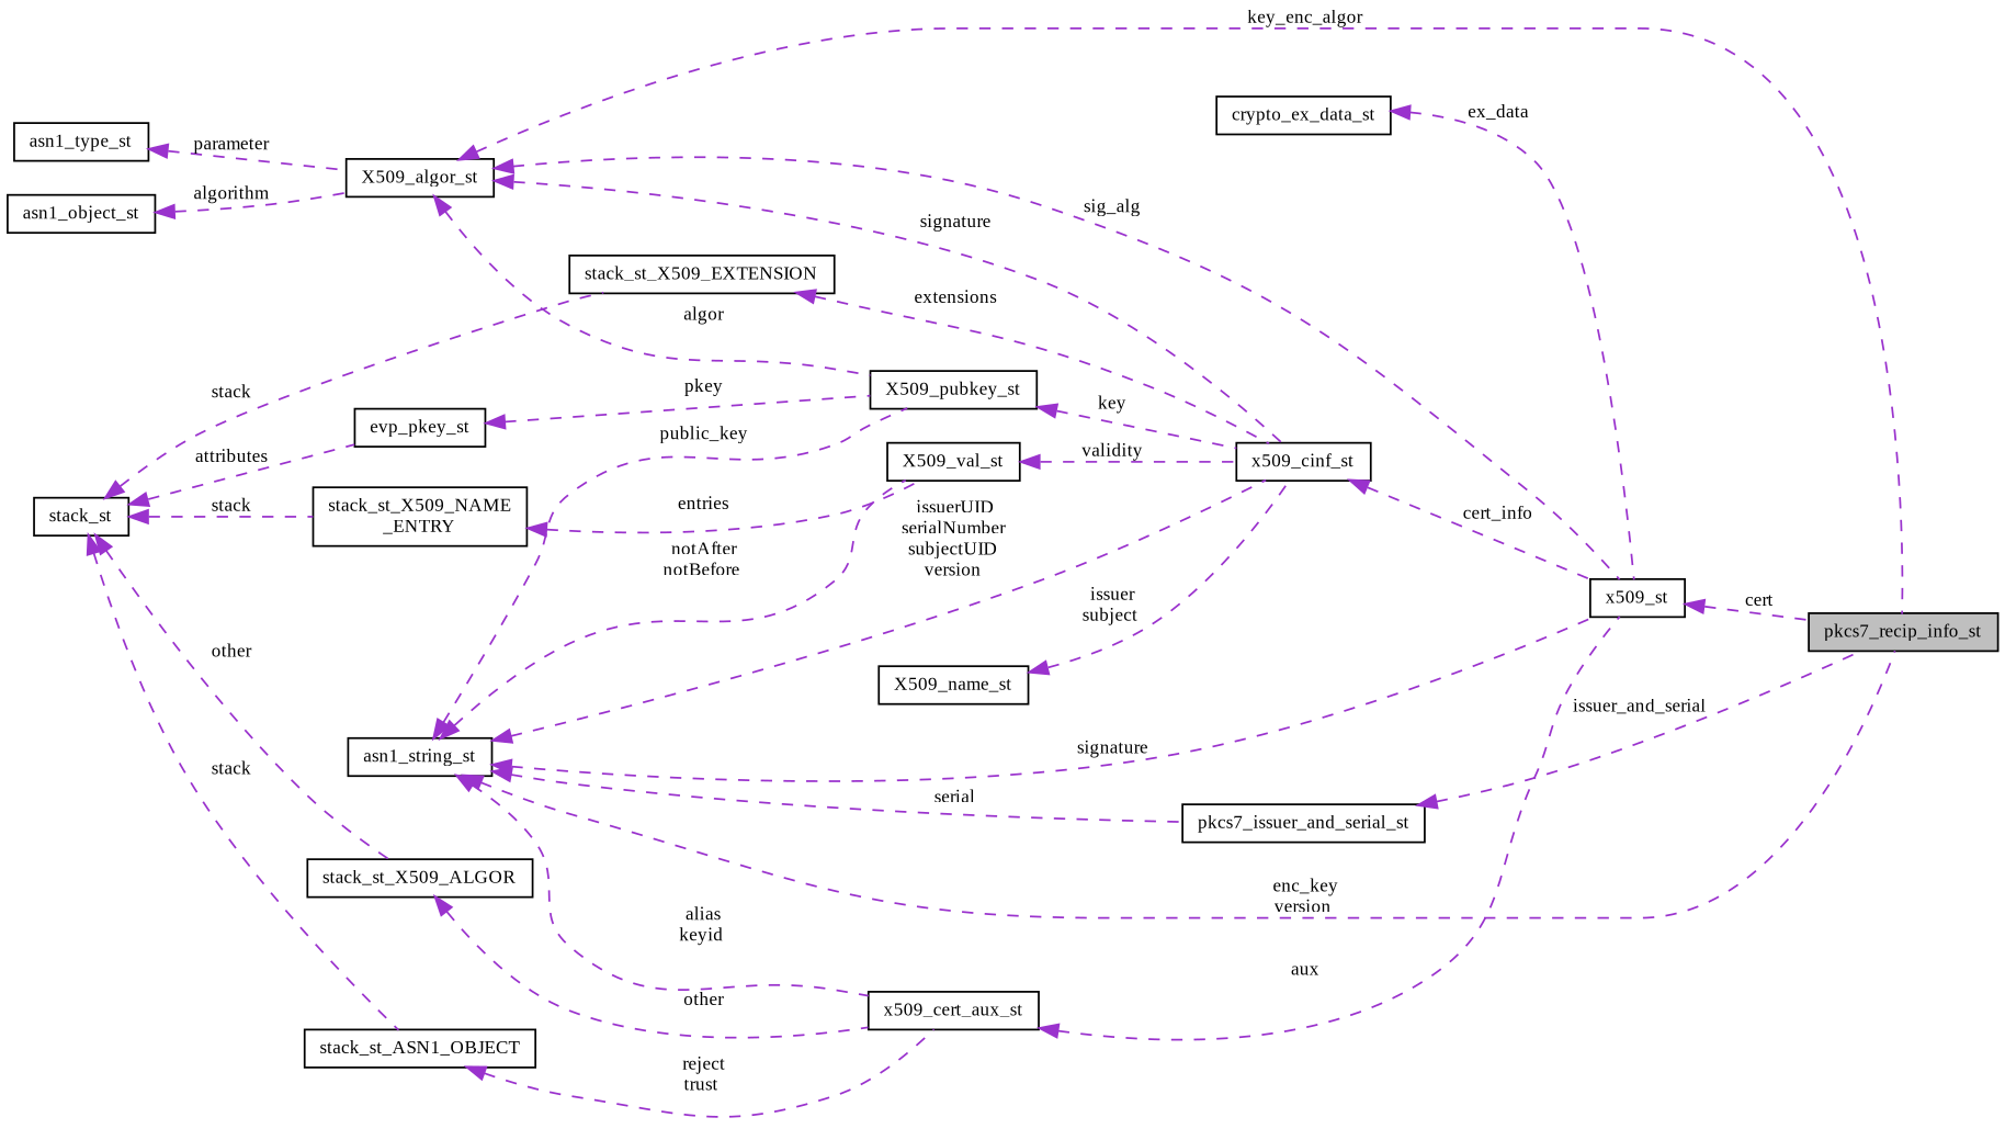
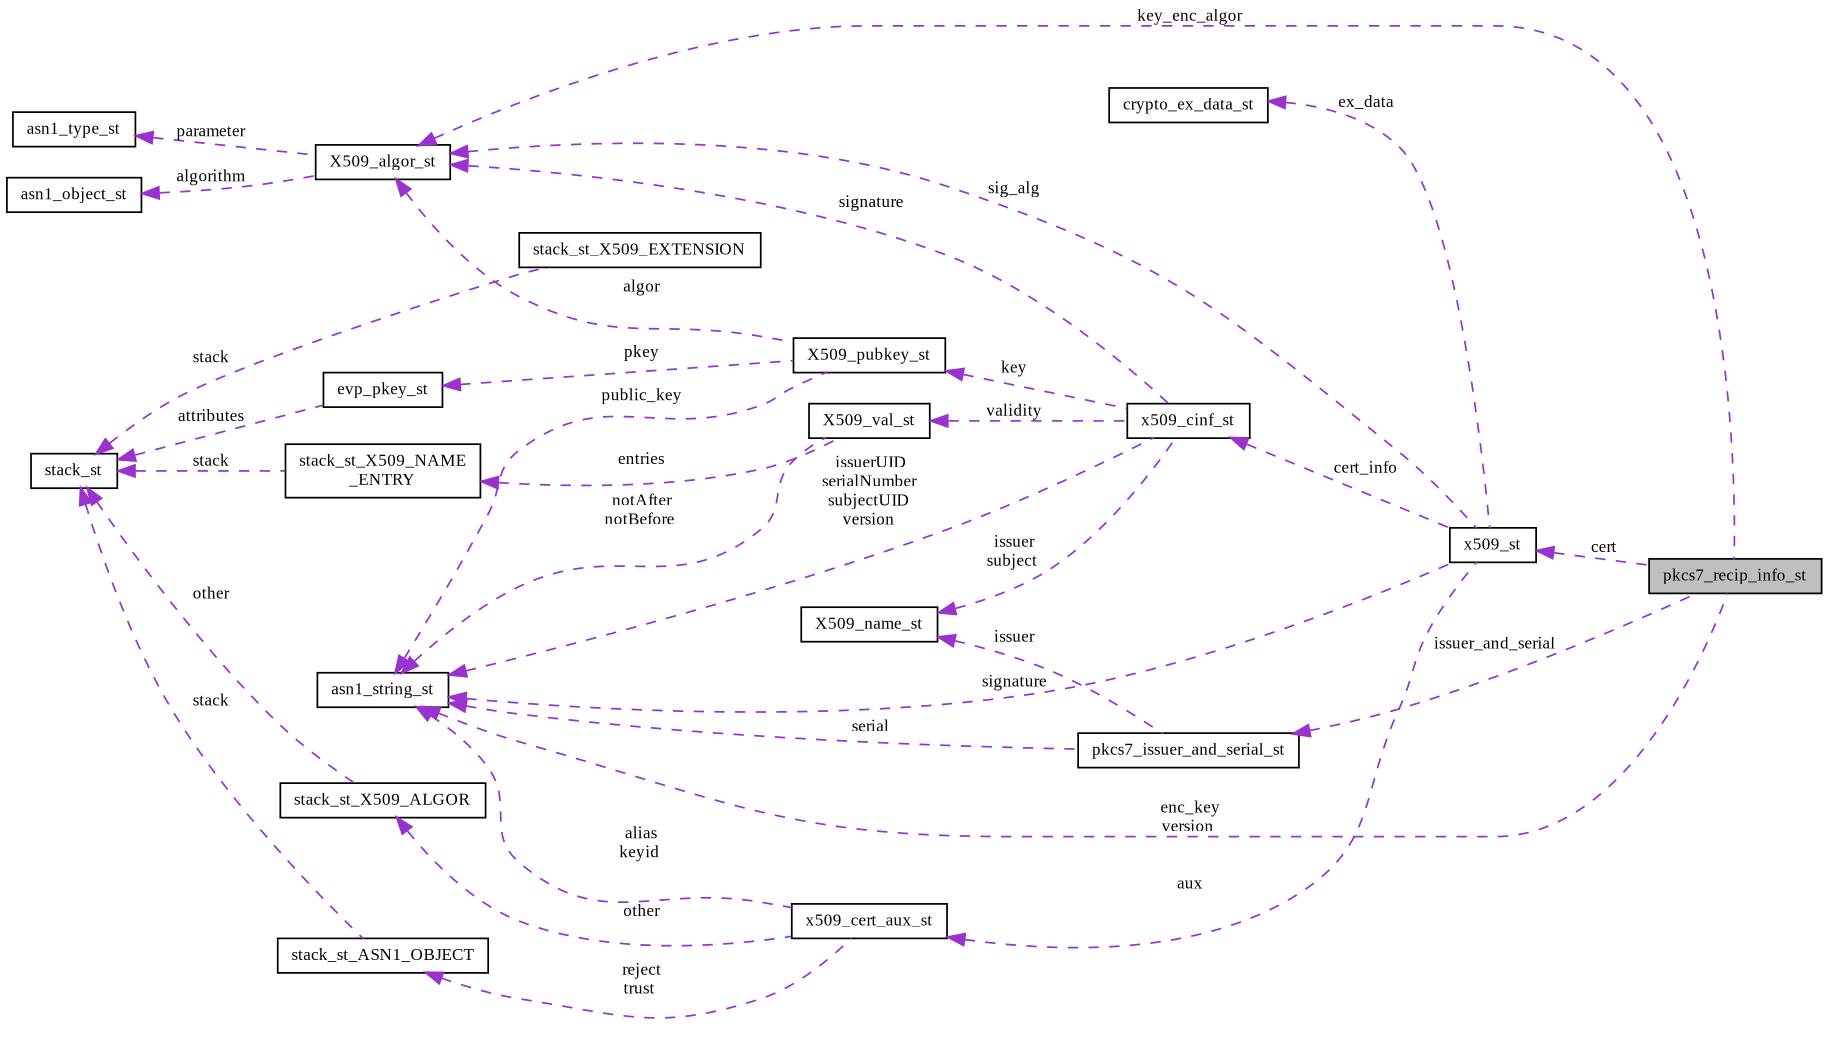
  digraph {
    fontname="Liberation Serif"
    rankdir=LR
    node [color=black fillcolor=white fontname="Liberation Serif" fontsize=10 shape=record style=filled]
    edge [color=darkorchid3 dir=back fontname="Liberation Serif" fontsize=10 labelfontname=Helvetica labelfontsize=10 style=dashed]
    n1 [fillcolor=grey75 fontcolor=black height=0.2 label=pkcs7_recip_info_st width=0.4]
    n2 [height=0.2 label=pkcs7_issuer_and_serial_st width=0.4]
    n3 [height=0.2 label=asn1_string_st width=0.4]
    n4 [height=0.2 label=x509_st width=0.4]
    n5 [height=0.2 label=x509_cinf_st width=0.4]
    n6 [height=0.2 label=X509_val_st width=0.4]
    n7 [height=0.2 label=X509_pubkey_st width=0.4]
    n8 [height=0.2 label=x509_cert_aux_st width=0.4]
    n9 [height=0.2 label=X509_name_st width=0.4]
    n10 [height=0.2 label="stack_st_X509_NAME\l_ENTRY" width=0.4]
    n11 [height=0.2 label=stack_st width=0.4]
    n12 [height=0.2 label=stack_st_X509_EXTENSION width=0.4]
    n13 [height=0.2 label=evp_pkey_st width=0.4]
    n14 [height=0.2 label=stack_st_ASN1_OBJECT width=0.4]
    n15 [height=0.2 label=stack_st_X509_ALGOR width=0.4]
    n16 [height=0.2 label=crypto_ex_data_st width=0.4]
    n17 [height=0.2 label=X509_algor_st width=0.4]
    n18 [height=0.2 label=asn1_object_st width=0.4]
    n19 [height=0.2 label=asn1_type_st width=0.4]
    n2 -> n1 [label=" issuer_and_serial"]
    n3 -> n1 [label=" enc_key\nversion"]
    n3 -> n2 [label=" serial"]
    n3 -> n4 [label=" signature"]
    n3 -> n5 [label=" issuerUID\nserialNumber\nsubjectUID\nversion"]
    n3 -> n6 [label=" notAfter\nnotBefore"]
    n3 -> n7 [label=" public_key"]
    n3 -> n8 [label=" alias\nkeyid"]
    n4 -> n1 [label=" cert"]
    n5 -> n4 [label=" cert_info"]
    n6 -> n5 [label=" validity"]
    n7 -> n5 [label=" key"]
    n8 -> n4 [label=" aux"]
+   n9 -> n2 [label=" issuer"]
    n9 -> n5 [label=" issuer\nsubject"]
    n10 -> n6 [label=" entries"]
    n11 -> n10 [label=" stack"]
    n11 -> n12 [label=" stack"]
    n11 -> n13 [label=" attributes"]
    n11 -> n14 [label=" stack"]
    n11 -> n15 [label=" other"]
-   n12 -> n5 [label=" extensions"]
    n13 -> n7 [label=" pkey"]
    n14 -> n8 [label=" reject\ntrust"]
    n15 -> n8 [label=" other"]
    n16 -> n4 [label=" ex_data"]
    n17 -> n1 [label=" key_enc_algor"]
    n17 -> n4 [label=" sig_alg"]
    n17 -> n5 [label=" signature"]
    n17 -> n7 [label=" algor"]
    n18 -> n17 [label=" algorithm"]
    n19 -> n17 [label=" parameter"]
  }
